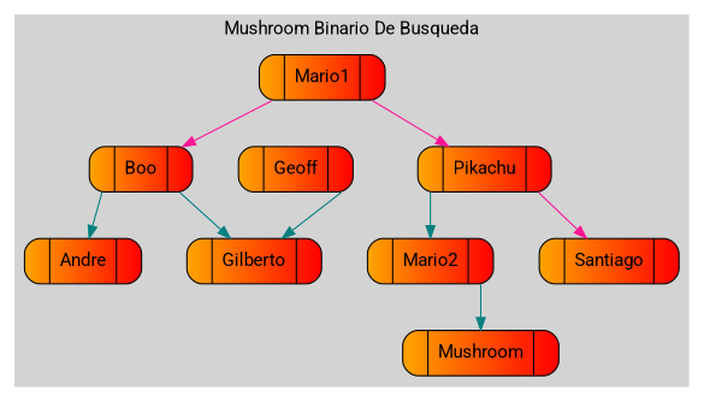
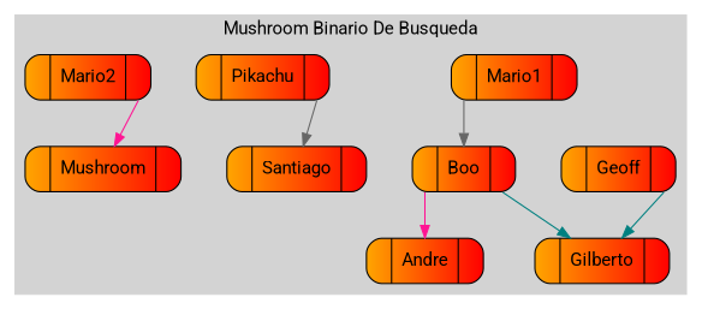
  digraph {
    fontname=Roboto
    nodesep=0.5
    ordering=out
    rankdir=TB
    splines=compound
    node [fillcolor="orange:red" fontname=Roboto shape=record style="rounded,filled"]
    edge [color=teal fontname=Roboto tailport=derecha]
    n1 [height=0.5 label="<izquierda>|Andre|<derecha>" width=0.7]
    n2 [height=0.5 label="<izquierda>|Boo|<derecha>" width=0.7]
    n3 [height=0.5 label="<izquierda>|Geoff|<derecha>" width=0.7]
    n4 [height=0.5 label="<izquierda>|Gilberto|<derecha>" width=0.7]
    n5 [height=0.5 label="<izquierda>|Mario1|<derecha>" width=0.7]
    n6 [height=0.5 label="<izquierda>|Pikachu|<derecha>" width=0.7]
    n7 [height=0.5 label="<izquierda>|Mario2|<derecha>" width=0.7]
    n8 [height=0.5 label="<izquierda>|Mushroom|<derecha>" width=0.7]
    n9 [height=0.5 label="<izquierda>|Santiago|<derecha>" width=0.7]
    subgraph cluster_1 {
      color=lightgrey
      label="Mushroom Binario De Busqueda"
      labelloc=t
      style=filled
      n1
      n2
      n3
      n4
      n5
      n6
      n7
      n8
      n9
    }
-   n2 -> n1 [tailport=izquierda]
+   n2 -> n1 [color=deeppink tailport=izquierda]
    n2 -> n4
    n3 -> n4
-   n5 -> n2 [color=deeppink tailport=izquierda]
-   n5 -> n6 [color=deeppink]
-   n6 -> n7 [tailport=izquierda]
-   n6 -> n9 [color=deeppink]
-   n7 -> n8
+   n5 -> n2 [color=gray40 tailport=izquierda]
+   n6 -> n9 [color=gray40]
+   n7 -> n8 [color=deeppink]
  }
